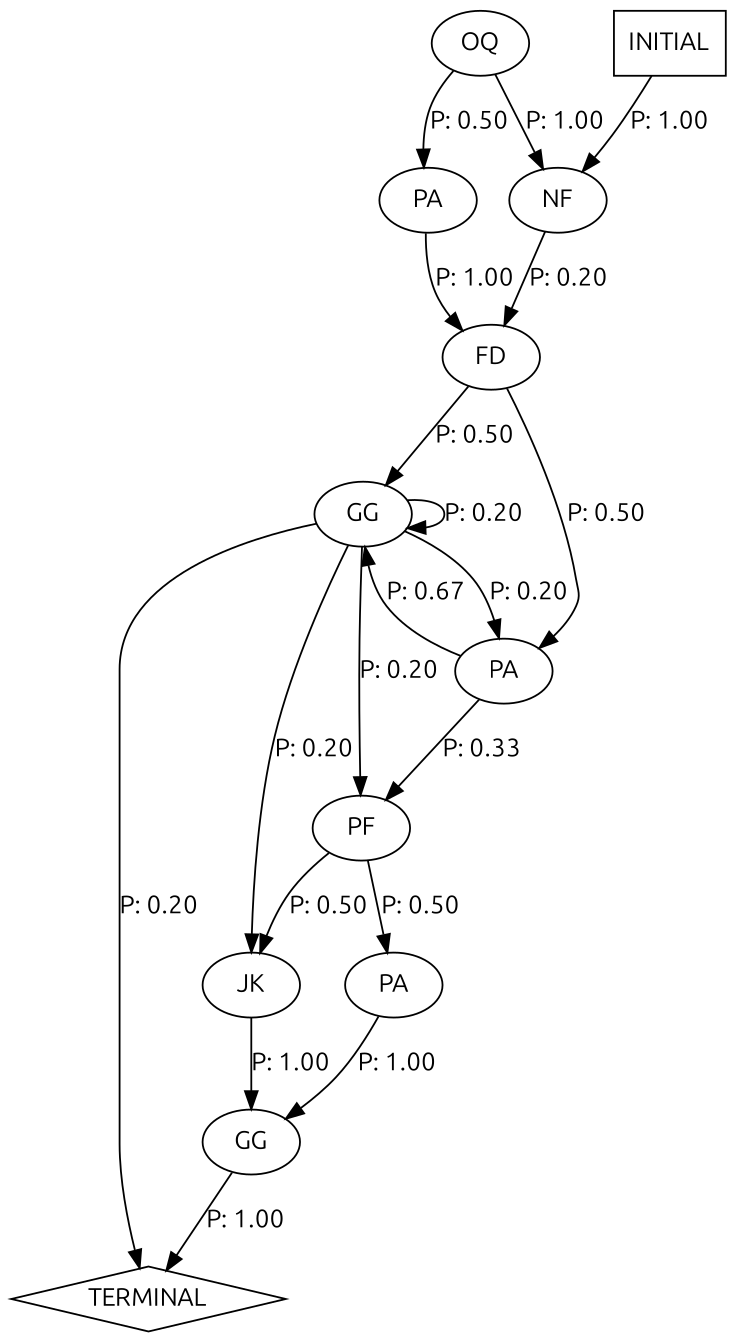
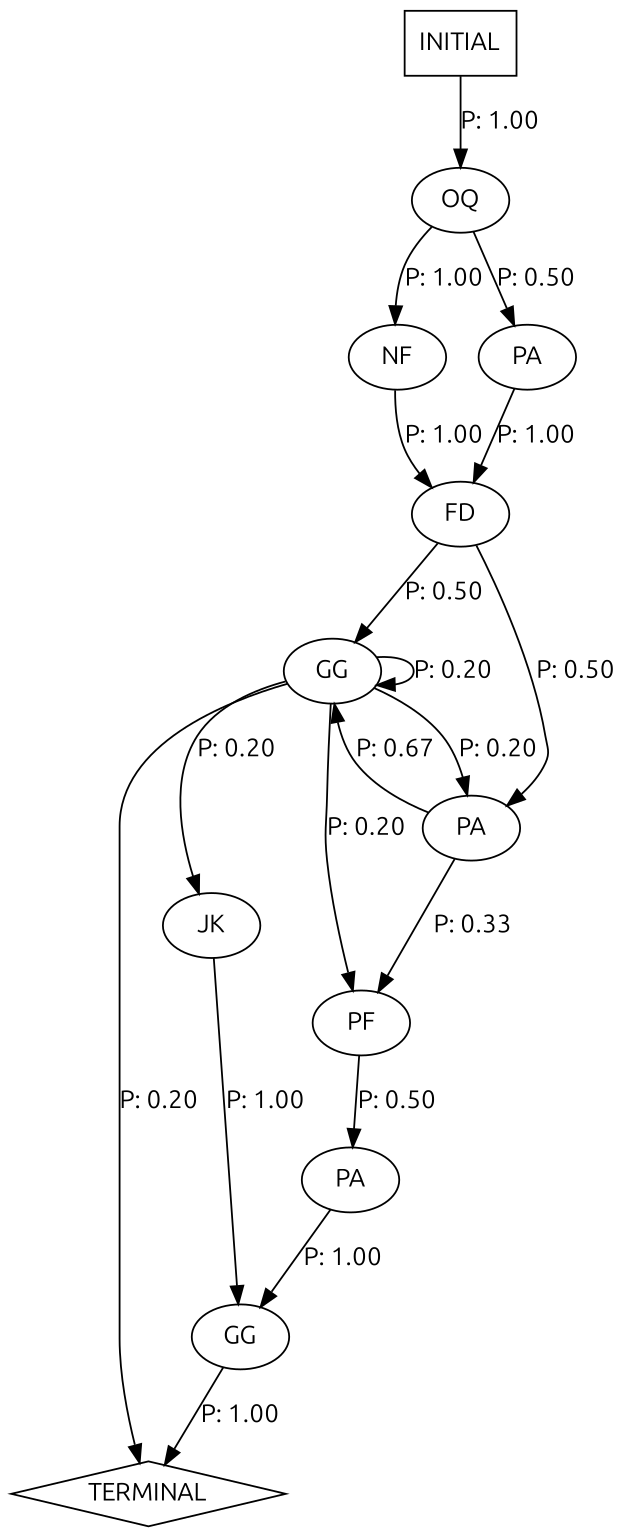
  digraph {
    fontname=Ubuntu
    node [fontname=Ubuntu]
    edge [fontname=Ubuntu]
    n1 [label=FD]
    n2 [label=GG]
    n3 [label=PA]
    n4 [label=TERMINAL shape=diamond]
    n5 [label=JK]
    n6 [label=PF]
    n7 [label=GG]
    n8 [label=PA]
    n9 [label=NF]
    n10 [label=OQ]
    n11 [label=PA]
    n12 [label=INITIAL shape=box]
    n1 -> n2 [label="P: 0.50"]
    n1 -> n3 [label="P: 0.50"]
    n2 -> n2 [label="P: 0.20"]
    n2 -> n3 [label="P: 0.20"]
    n2 -> n4 [label="P: 0.20"]
    n2 -> n5 [label="P: 0.20"]
    n2 -> n6 [label="P: 0.20"]
    n3 -> n2 [label="P: 0.67"]
    n3 -> n6 [label="P: 0.33"]
    n5 -> n7 [label="P: 1.00"]
-   n6 -> n5 [label="P: 0.50"]
    n6 -> n8 [label="P: 0.50"]
    n7 -> n4 [label="P: 1.00"]
    n8 -> n7 [label="P: 1.00"]
-   n9 -> n1 [label="P: 0.20"]
+   n9 -> n1 [label="P: 1.00"]
    n10 -> n9 [label="P: 1.00"]
    n10 -> n11 [label="P: 0.50"]
    n11 -> n1 [label="P: 1.00"]
-   n12 -> n9 [label="P: 1.00"]
+   n12 -> n10 [label="P: 1.00"]
  }
